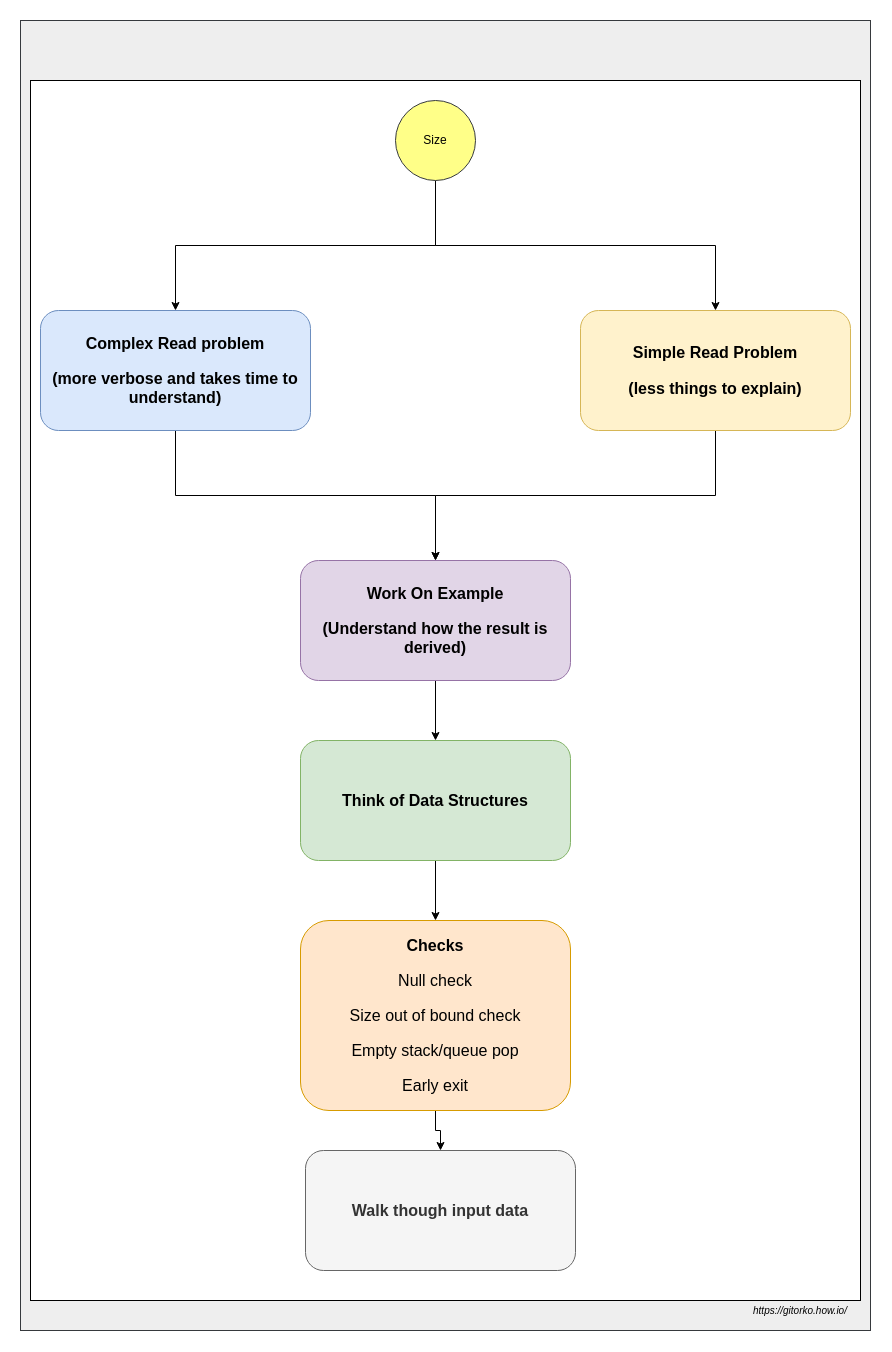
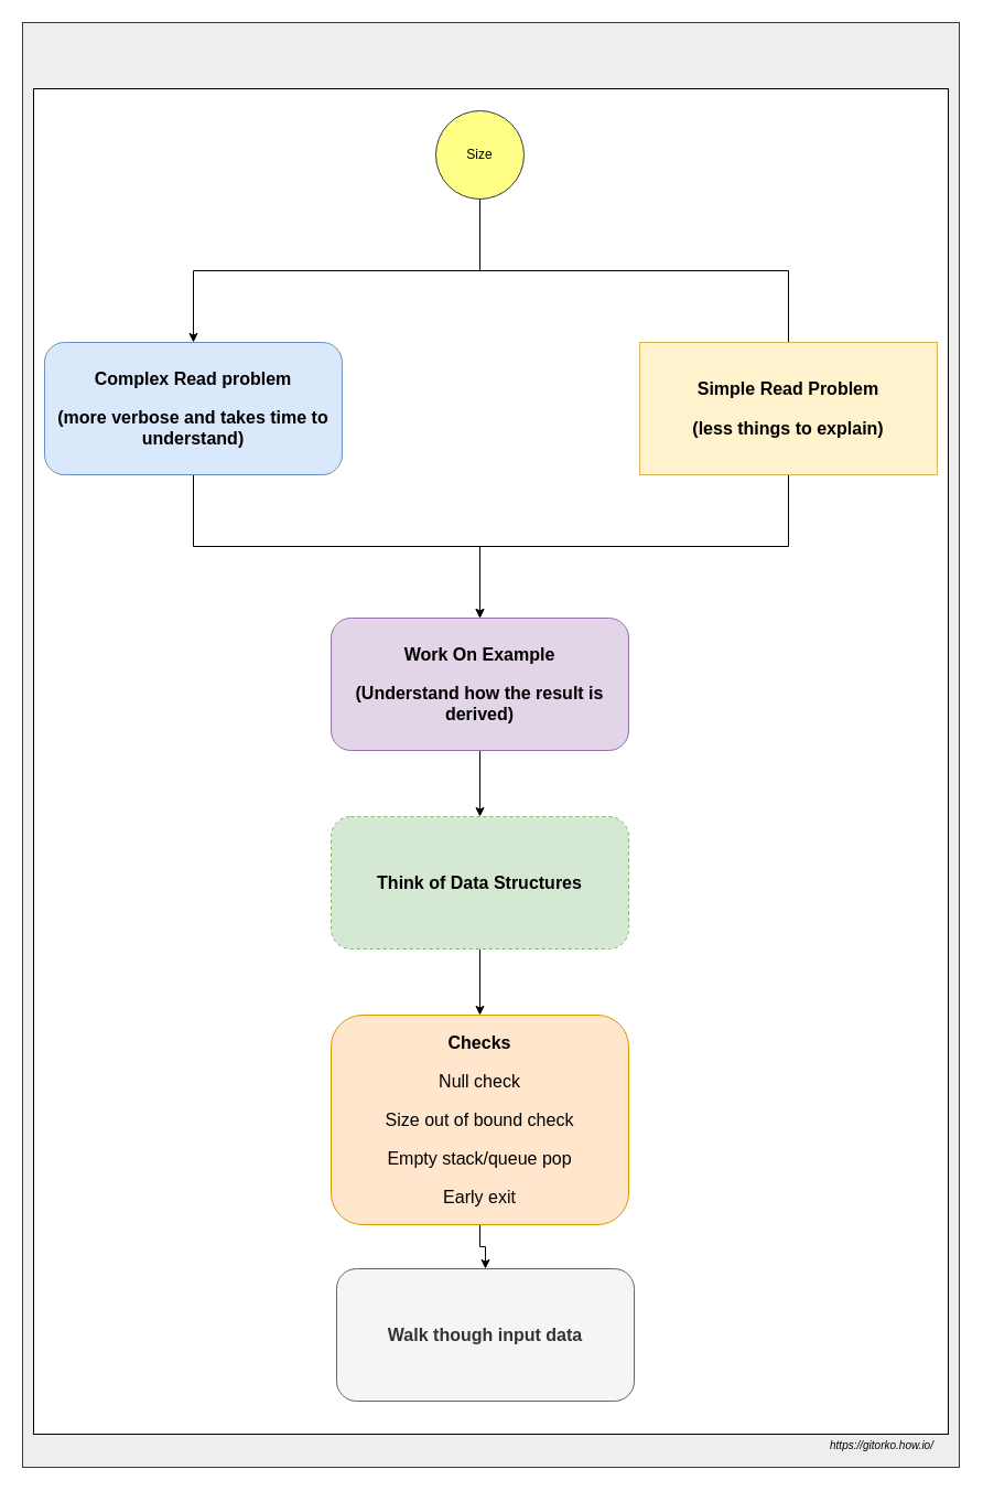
  <mxCell id="0" />
  <mxCell id="1" parent="0" />
  <mxCell id="2" value="" style="rounded=0;whiteSpace=wrap;html=1;fillColor=#eeeeee;strokeColor=#36393d;" vertex="1" parent="1"><mxGeometry x="20" y="20" width="850" height="1310" as="geometry" /></mxCell>
  <mxCell id="3" value="" style="rounded=0;whiteSpace=wrap;html=1;" vertex="1" parent="1"><mxGeometry x="30" y="80" width="830" height="1220" as="geometry" /></mxCell>
- <mxCell id="4" style="edgeStyle=orthogonalEdgeStyle;rounded=0;orthogonalLoop=1;jettySize=auto;html=1;exitX=0.5;exitY=1;exitDx=0;exitDy=0;" edge="1" parent="1" source="6" target="17"><mxGeometry relative="1" as="geometry" /></mxCell>
+ <mxCell id="4" style="edgeStyle=orthogonalEdgeStyle;rounded=0;orthogonalLoop=1;jettySize=auto;html=1;exitX=0.5;exitY=1;exitDx=0;exitDy=0;endArrow=none;" edge="1" parent="1" source="6" target="17"><mxGeometry relative="1" as="geometry" /></mxCell>
  <mxCell id="5" style="edgeStyle=orthogonalEdgeStyle;rounded=0;orthogonalLoop=1;jettySize=auto;html=1;exitX=0.5;exitY=1;exitDx=0;exitDy=0;" edge="1" parent="1" source="6" target="8"><mxGeometry relative="1" as="geometry" /></mxCell>
  <mxCell id="6" value="Size" style="ellipse;whiteSpace=wrap;html=1;aspect=fixed;fillColor=#ffff88;strokeColor=#36393d;" vertex="1" parent="1"><mxGeometry x="395" y="100" width="80" height="80" as="geometry" /></mxCell>
  <mxCell id="7" value="" style="edgeStyle=orthogonalEdgeStyle;rounded=0;orthogonalLoop=1;jettySize=auto;html=1;" edge="1" parent="1" source="8" target="10"><mxGeometry relative="1" as="geometry" /></mxCell>
  <mxCell id="8" value="&lt;p style=&quot;font-size: medium ; white-space: normal&quot;&gt;&lt;strong&gt;Complex Read problem&lt;/strong&gt;&lt;/p&gt;&lt;p style=&quot;font-size: medium ; white-space: normal&quot;&gt;&lt;strong&gt;(more verbose and takes time to understand)&lt;/strong&gt;&lt;/p&gt;" style="rounded=1;whiteSpace=wrap;html=1;fillColor=#dae8fc;strokeColor=#6c8ebf;" vertex="1" parent="1"><mxGeometry x="40" y="310" width="270" height="120" as="geometry" /></mxCell>
  <mxCell id="9" value="" style="edgeStyle=orthogonalEdgeStyle;rounded=0;orthogonalLoop=1;jettySize=auto;html=1;" edge="1" parent="1" source="10" target="12"><mxGeometry relative="1" as="geometry" /></mxCell>
  <mxCell id="10" value="&lt;p style=&quot;font-size: medium&quot;&gt;&lt;strong&gt;Work On Example&lt;/strong&gt;&lt;/p&gt;&lt;p style=&quot;font-size: medium&quot;&gt;&lt;strong&gt;(Understand how the result is derived)&lt;/strong&gt;&lt;/p&gt;" style="rounded=1;whiteSpace=wrap;html=1;fillColor=#e1d5e7;strokeColor=#9673a6;" vertex="1" parent="1"><mxGeometry x="300" y="560" width="270" height="120" as="geometry" /></mxCell>
  <mxCell id="11" value="" style="edgeStyle=orthogonalEdgeStyle;rounded=0;orthogonalLoop=1;jettySize=auto;html=1;" edge="1" parent="1" source="12" target="14"><mxGeometry relative="1" as="geometry" /></mxCell>
- <mxCell id="12" value="&lt;p style=&quot;font-size: medium&quot;&gt;&lt;strong&gt;Think of Data Structures&lt;/strong&gt;&lt;br&gt;&lt;/p&gt;" style="rounded=1;whiteSpace=wrap;html=1;fillColor=#d5e8d4;strokeColor=#82b366;" vertex="1" parent="1"><mxGeometry x="300" y="740" width="270" height="120" as="geometry" /></mxCell>
+ <mxCell id="12" value="&lt;p style=&quot;font-size: medium&quot;&gt;&lt;strong&gt;Think of Data Structures&lt;/strong&gt;&lt;br&gt;&lt;/p&gt;" style="rounded=1;whiteSpace=wrap;html=1;fillColor=#d5e8d4;strokeColor=#82b366;dashed=1;" vertex="1" parent="1"><mxGeometry x="300" y="740" width="270" height="120" as="geometry" /></mxCell>
  <mxCell id="13" value="" style="edgeStyle=orthogonalEdgeStyle;rounded=0;orthogonalLoop=1;jettySize=auto;html=1;" edge="1" parent="1" source="14" target="15"><mxGeometry relative="1" as="geometry" /></mxCell>
  <mxCell id="14" value="&lt;p style=&quot;font-size: medium&quot;&gt;&lt;strong&gt;Checks&lt;/strong&gt;&lt;/p&gt;&lt;p style=&quot;font-size: medium&quot;&gt;Null check&lt;/p&gt;&lt;p style=&quot;font-size: medium&quot;&gt;Size out of bound check&lt;/p&gt;&lt;p style=&quot;font-size: medium&quot;&gt;Empty stack/queue pop&lt;/p&gt;&lt;p style=&quot;font-size: medium&quot;&gt;Early exit&lt;/p&gt;" style="rounded=1;whiteSpace=wrap;html=1;fillColor=#ffe6cc;strokeColor=#d79b00;" vertex="1" parent="1"><mxGeometry x="300" y="920" width="270" height="190" as="geometry" /></mxCell>
  <mxCell id="15" value="&lt;p style=&quot;font-size: medium&quot;&gt;&lt;span&gt;Walk though input data&lt;/span&gt;&lt;br&gt;&lt;/p&gt;" style="rounded=1;whiteSpace=wrap;html=1;fontStyle=1;fillColor=#f5f5f5;strokeColor=#666666;fontColor=#333333;" vertex="1" parent="1"><mxGeometry x="305" y="1150" width="270" height="120" as="geometry" /></mxCell>
  <mxCell id="16" style="edgeStyle=orthogonalEdgeStyle;rounded=0;orthogonalLoop=1;jettySize=auto;html=1;entryX=0.5;entryY=0;entryDx=0;entryDy=0;exitX=0.5;exitY=1;exitDx=0;exitDy=0;" edge="1" parent="1" source="17" target="10"><mxGeometry relative="1" as="geometry" /></mxCell>
- <mxCell id="17" value="&lt;p style=&quot;font-size: medium&quot;&gt;&lt;strong&gt;Simple Read Problem&lt;/strong&gt;&lt;/p&gt;&lt;p style=&quot;font-size: medium&quot;&gt;&lt;strong&gt;(less things to explain)&lt;/strong&gt;&lt;/p&gt;" style="rounded=1;whiteSpace=wrap;html=1;fillColor=#fff2cc;strokeColor=#d6b656;" vertex="1" parent="1"><mxGeometry x="580" y="310" width="270" height="120" as="geometry" /></mxCell>
+ <mxCell id="17" value="&lt;p style=&quot;font-size: medium&quot;&gt;&lt;strong&gt;Simple Read Problem&lt;/strong&gt;&lt;/p&gt;&lt;p style=&quot;font-size: medium&quot;&gt;&lt;strong&gt;(less things to explain)&lt;/strong&gt;&lt;/p&gt;" style="whiteSpace=wrap;html=1;fillColor=#fff2cc;strokeColor=#d6b656;rounded=0;" vertex="1" parent="1"><mxGeometry x="580" y="310" width="270" height="120" as="geometry" /></mxCell>
  <mxCell id="18" value="&lt;font style=&quot;font-size: 10px&quot;&gt;&lt;i&gt;https://gitorko.how.io/&lt;/i&gt;&lt;/font&gt;" style="text;html=1;strokeColor=none;fillColor=none;align=center;verticalAlign=middle;whiteSpace=wrap;rounded=0;" vertex="1" parent="1"><mxGeometry x="740" y="1300" width="120" height="20" as="geometry" /></mxCell>
